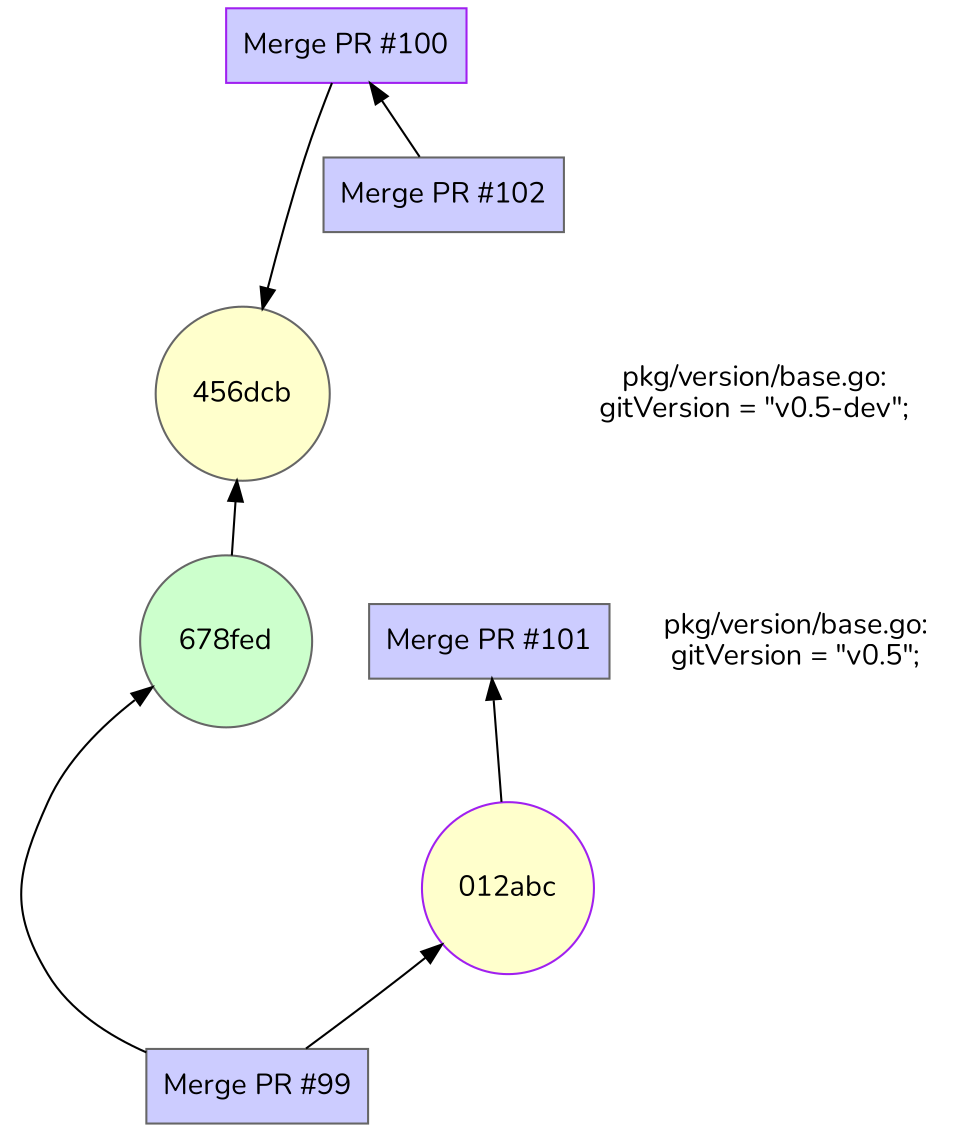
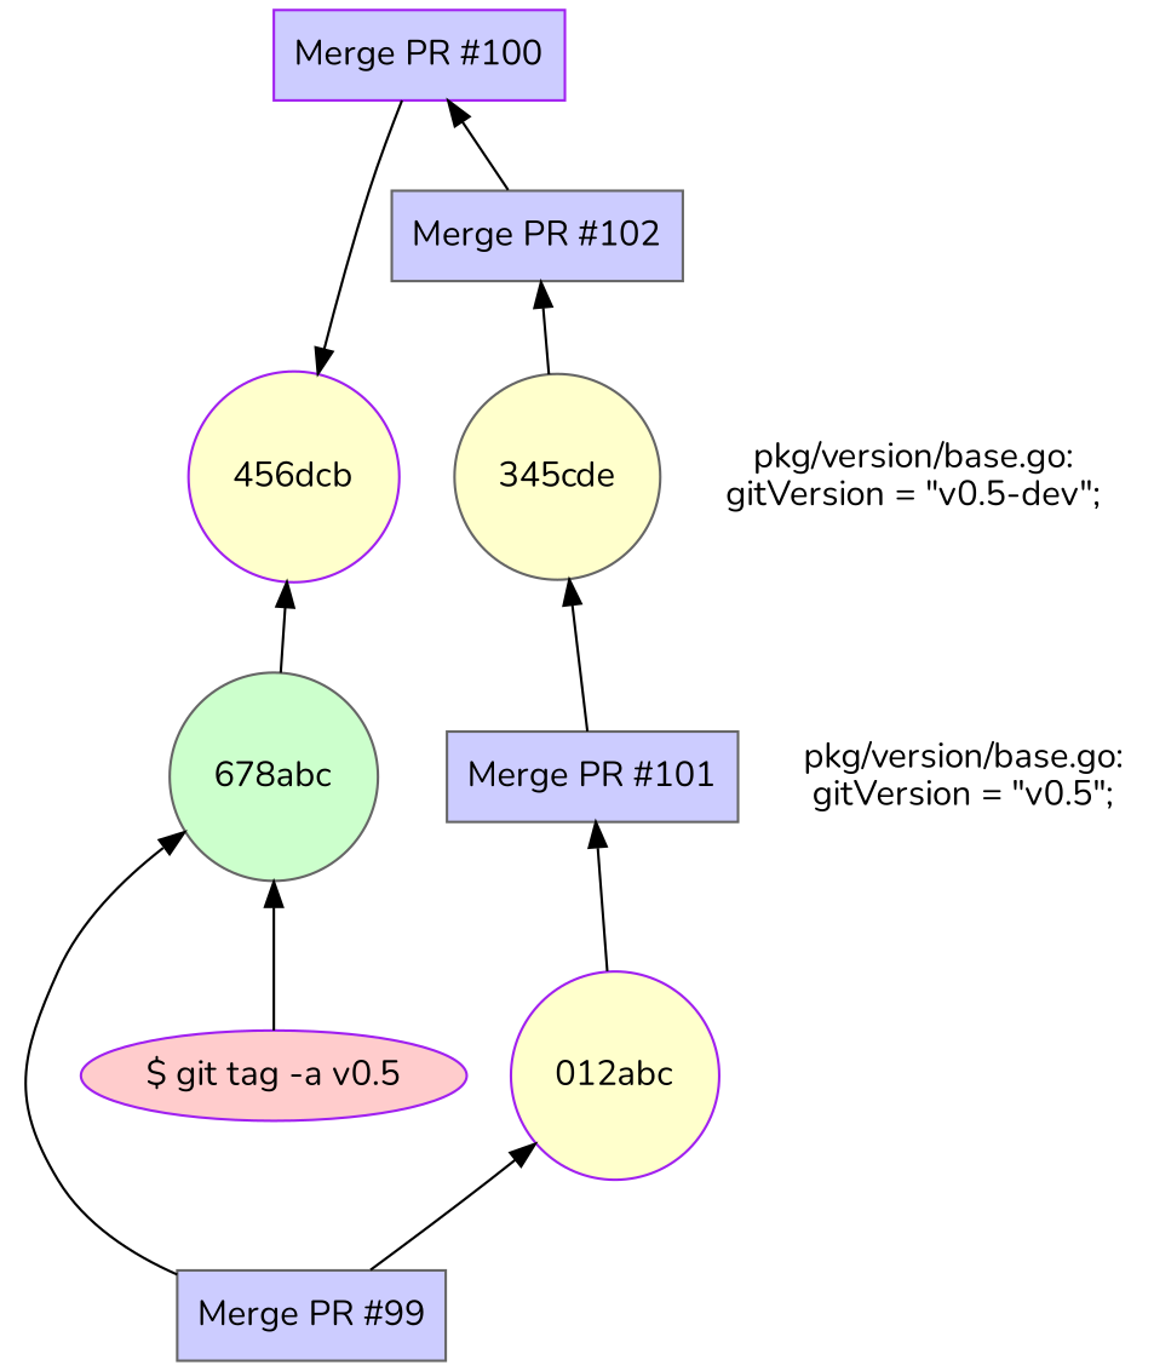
  digraph {
    fontname=Nunito
    rankdir=BT
    node [color=gray40 fillcolor="#ccccff" fontname=Nunito shape=box style=filled]
    edge [fontname=Nunito]
    n1 [label="Merge PR #101"]
-   n2 [fillcolor="#ccffcc" label="678fed" shape=circle]
+   n2 [fillcolor="#ccffcc" label="678abc" shape=circle]
    n3 [color=purple label="pkg/version/base.go:\ngitVersion = \"v0.5\";" shape=none fillcolor="" style=""]
-   n5 [fillcolor="#ffffcc" label="456dcb" shape=circle]
+   n4 [fillcolor="#ffffcc" label="345cde" shape=circle]
+   n5 [color=purple fillcolor="#ffffcc" label="456dcb" shape=circle]
    n6 [color=purple label="pkg/version/base.go:\ngitVersion = \"v0.5-dev\";" shape=none fillcolor="" style=""]
    n7 [color=purple fillcolor="#ffffcc" label="012abc" shape=circle]
    n8 [label="Merge PR #102"]
    n9 [color=purple label="Merge PR #100"]
    n10 [label="Merge PR #99"]
+   n11 [color=purple fillcolor="#ffcccc" label="$ git tag -a v0.5" shape=""]
    subgraph sub_1 {
      rank=same
      n1
      n2
      n3
    }
    subgraph sub_2 {
      rank=same
+     n4
      n5
      n6
    }
    subgraph sub_3 {
      style=invis
      n2
      n5
    }
    subgraph sub_4 {
      style=invis
      n1
+     n4
      n7
      n8
    }
+   n1 -> n4
    n2 -> n5
+   n4 -> n8
    n7 -> n1
    n8 -> n9
    n9 -> n5
    n10 -> n2
    n10 -> n7
+   n11 -> n2
  }
